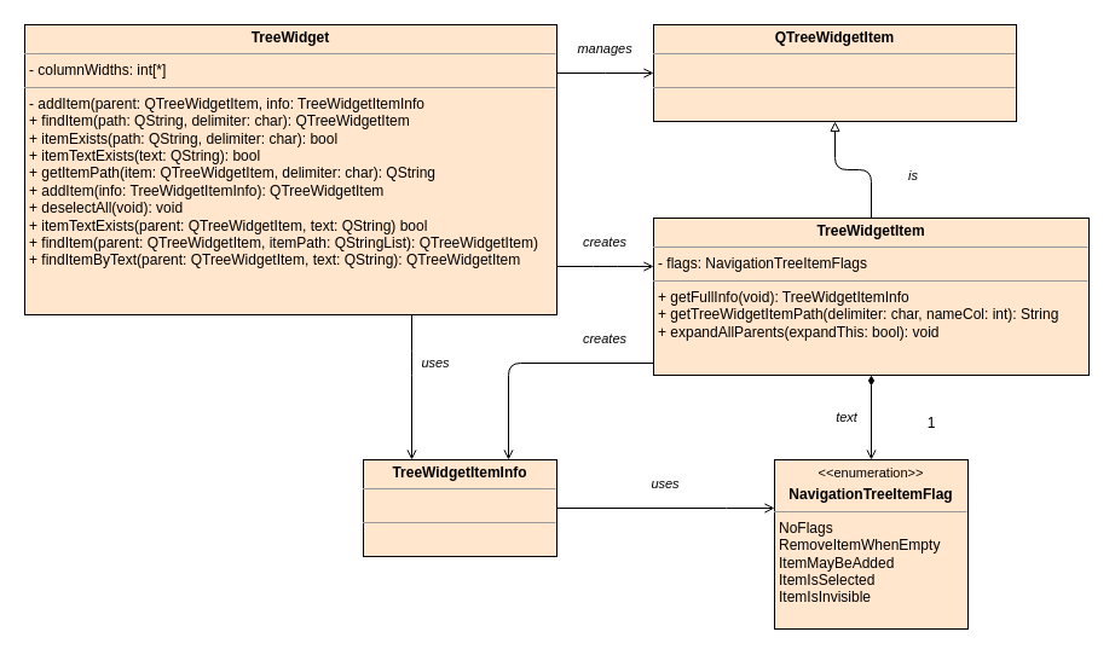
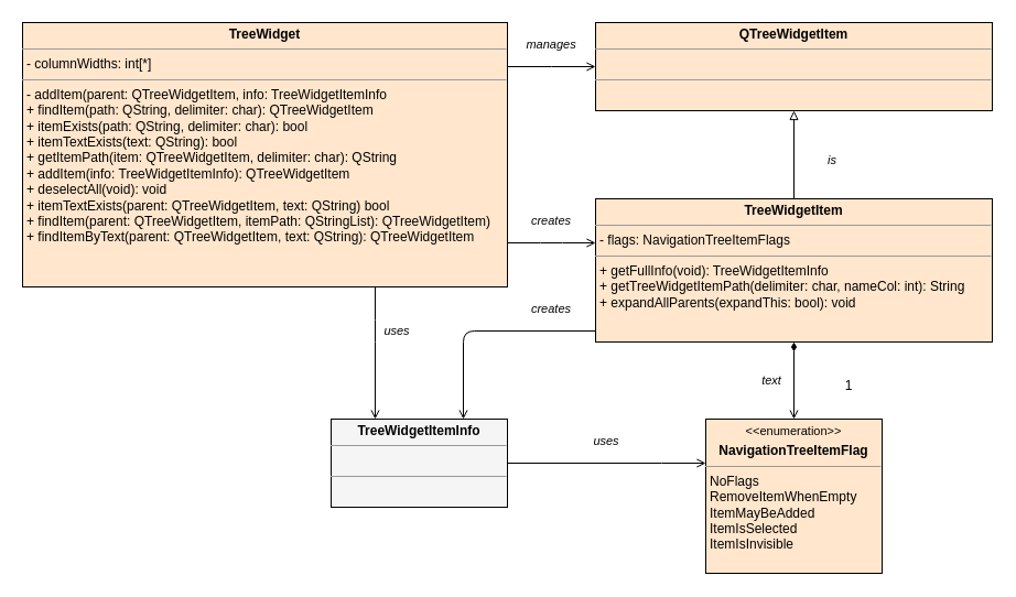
  <mxCell id="0" />
  <mxCell id="1" parent="0" />
  <mxCell id="2" style="edgeStyle=orthogonalEdgeStyle;rounded=1;orthogonalLoop=1;jettySize=auto;html=1;curved=0;endArrow=block;endFill=0;" edge="1" parent="1" source="5" target="10"><mxGeometry relative="1" as="geometry" /></mxCell>
  <mxCell id="3" style="edgeStyle=orthogonalEdgeStyle;rounded=1;orthogonalLoop=1;jettySize=auto;html=1;curved=0;endArrow=open;endFill=0;startArrow=none;startFill=0;" edge="1" parent="1" source="5" target="14"><mxGeometry relative="1" as="geometry"><Array as="points"><mxPoint x="420" y="300" /></Array></mxGeometry></mxCell>
  <mxCell id="4" style="edgeStyle=orthogonalEdgeStyle;rounded=0;orthogonalLoop=1;jettySize=auto;html=1;endArrow=open;endFill=0;startArrow=diamondThin;startFill=1;" edge="1" parent="1" source="5" target="18"><mxGeometry relative="1" as="geometry" /></mxCell>
  <mxCell id="5" value="&lt;p style=&quot;margin:0px;margin-top:4px;text-align:center;&quot;&gt;&lt;b&gt;TreeWidgetItem&lt;/b&gt;&lt;/p&gt;&lt;hr size=&quot;1&quot;&gt;&lt;p style=&quot;margin:0px;margin-left:4px;&quot;&gt;- flags:&amp;nbsp;NavigationTreeItemFlags&lt;/p&gt;&lt;hr size=&quot;1&quot;&gt;&lt;p style=&quot;margin:0px;margin-left:4px;&quot;&gt;+ getFullInfo(void): TreeWidgetItemInfo&lt;/p&gt;&lt;p style=&quot;margin:0px;margin-left:4px;&quot;&gt;+ getTreeWidgetItemPath(delimiter: char, nameCol: int): String&lt;/p&gt;&lt;p style=&quot;margin:0px;margin-left:4px;&quot;&gt;+ expandAllParents(expandThis: bool): void&lt;/p&gt;" style="verticalAlign=top;align=left;overflow=fill;fontSize=12;fontFamily=Helvetica;html=1;fillColor=#ffe6cc;strokeColor=#000000;" vertex="1" parent="1"><mxGeometry x="540" y="180" width="360" height="130" as="geometry" /></mxCell>
  <mxCell id="6" style="edgeStyle=orthogonalEdgeStyle;rounded=0;orthogonalLoop=1;jettySize=auto;html=1;endArrow=open;endFill=0;" edge="1" parent="1" source="9" target="10"><mxGeometry relative="1" as="geometry"><Array as="points"><mxPoint x="500" y="60" /><mxPoint x="500" y="60" /></Array></mxGeometry></mxCell>
  <mxCell id="7" style="edgeStyle=orthogonalEdgeStyle;rounded=1;orthogonalLoop=1;jettySize=auto;html=1;curved=0;endArrow=open;endFill=0;" edge="1" parent="1" source="9" target="5"><mxGeometry relative="1" as="geometry"><Array as="points"><mxPoint x="500" y="220" /><mxPoint x="500" y="220" /></Array></mxGeometry></mxCell>
  <mxCell id="8" style="edgeStyle=orthogonalEdgeStyle;rounded=1;orthogonalLoop=1;jettySize=auto;html=1;curved=0;endArrow=open;endFill=0;" edge="1" parent="1" source="9" target="14"><mxGeometry relative="1" as="geometry"><Array as="points"><mxPoint x="340" y="300" /><mxPoint x="340" y="300" /></Array></mxGeometry></mxCell>
  <mxCell id="9" value="&lt;p style=&quot;margin:0px;margin-top:4px;text-align:center;&quot;&gt;&lt;b&gt;TreeWidget&lt;/b&gt;&lt;/p&gt;&lt;hr size=&quot;1&quot;&gt;&lt;p style=&quot;margin:0px;margin-left:4px;&quot;&gt;- columnWidths: int[*]&lt;/p&gt;&lt;hr size=&quot;1&quot;&gt;&lt;p style=&quot;margin:0px;margin-left:4px;&quot;&gt;- addItem(parent: QTreeWidgetItem, info: TreeWidgetItemInfo&lt;/p&gt;&lt;p style=&quot;margin:0px;margin-left:4px;&quot;&gt;+&amp;nbsp;findItem(path: QString, delimiter: char): QTreeWidgetItem&lt;/p&gt;&lt;p style=&quot;margin:0px;margin-left:4px;&quot;&gt;+ itemExists(path: QString, delimiter: char): bool&lt;/p&gt;&lt;p style=&quot;margin:0px;margin-left:4px;&quot;&gt;+ itemTextExists(text: QString): bool&lt;/p&gt;&lt;p style=&quot;margin:0px;margin-left:4px;&quot;&gt;+ getItemPath(item: QTreeWidgetItem, delimiter: char): QString&lt;/p&gt;&lt;p style=&quot;margin:0px;margin-left:4px;&quot;&gt;+ addItem(info: TreeWidgetItemInfo): QTreeWidgetItem&lt;/p&gt;&lt;p style=&quot;margin:0px;margin-left:4px;&quot;&gt;+ deselectAll(void): void&lt;/p&gt;&lt;p style=&quot;margin:0px;margin-left:4px;&quot;&gt;+ itemTextExists(parent: QTreeWidgetItem, text: QString) bool&lt;/p&gt;&lt;p style=&quot;margin:0px;margin-left:4px;&quot;&gt;+ findItem(parent: QTreeWidgetItem, itemPath: QStringList): QTreeWidgetItem)&lt;/p&gt;&lt;p style=&quot;margin:0px;margin-left:4px;&quot;&gt;+ findItemByText(parent: QTreeWidgetItem, text: QString): QTreeWidgetItem&lt;/p&gt;" style="verticalAlign=top;align=left;overflow=fill;fontSize=12;fontFamily=Helvetica;html=1;fillColor=#ffe6cc;strokeColor=#000000;" vertex="1" parent="1"><mxGeometry x="20" y="20" width="440" height="240" as="geometry" /></mxCell>
- <mxCell id="10" value="&lt;p style=&quot;margin:0px;margin-top:4px;text-align:center;&quot;&gt;&lt;b&gt;QTreeWidgetItem&lt;/b&gt;&lt;/p&gt;&lt;hr size=&quot;1&quot;&gt;&lt;p style=&quot;margin:0px;margin-left:4px;&quot;&gt;&lt;br&gt;&lt;/p&gt;&lt;hr size=&quot;1&quot;&gt;&lt;p style=&quot;margin:0px;margin-left:4px;&quot;&gt;&amp;nbsp;&lt;/p&gt;" style="verticalAlign=top;align=left;overflow=fill;fontSize=12;fontFamily=Helvetica;html=1;fillColor=#ffe6cc;strokeColor=#000000;" vertex="1" parent="1"><mxGeometry x="540" y="20" width="300" height="80" as="geometry" /></mxCell>
+ <mxCell id="10" value="&lt;p style=&quot;margin:0px;margin-top:4px;text-align:center;&quot;&gt;&lt;b&gt;QTreeWidgetItem&lt;/b&gt;&lt;/p&gt;&lt;hr size=&quot;1&quot;&gt;&lt;p style=&quot;margin:0px;margin-left:4px;&quot;&gt;&lt;br&gt;&lt;/p&gt;&lt;hr size=&quot;1&quot;&gt;&lt;p style=&quot;margin:0px;margin-left:4px;&quot;&gt;&amp;nbsp;&lt;/p&gt;" style="verticalAlign=top;align=left;overflow=fill;fontSize=12;fontFamily=Helvetica;html=1;fillColor=#ffe6cc;strokeColor=#000000;" vertex="1" parent="1"><mxGeometry x="540" y="20" width="360" height="80" as="geometry" /></mxCell>
  <mxCell id="11" value="manages" style="text;html=1;align=center;verticalAlign=middle;whiteSpace=wrap;rounded=0;fontStyle=2;fontSize=11;connectable=0;allowArrows=0;" vertex="1" parent="1"><mxGeometry x="480" y="20" width="40" height="40" as="geometry" /></mxCell>
  <mxCell id="12" value="creates" style="text;html=1;align=center;verticalAlign=middle;whiteSpace=wrap;rounded=0;fontStyle=2;fontSize=11;connectable=0;allowArrows=0;" vertex="1" parent="1"><mxGeometry x="480" y="180" width="40" height="40" as="geometry" /></mxCell>
  <mxCell id="13" style="edgeStyle=orthogonalEdgeStyle;rounded=0;orthogonalLoop=1;jettySize=auto;html=1;endArrow=open;endFill=0;" edge="1" parent="1" source="14" target="18"><mxGeometry relative="1" as="geometry"><Array as="points"><mxPoint x="600" y="420" /><mxPoint x="600" y="420" /></Array></mxGeometry></mxCell>
- <mxCell id="14" value="&lt;p style=&quot;margin:0px;margin-top:4px;text-align:center;&quot;&gt;&lt;b&gt;TreeWidgetItemInfo&lt;/b&gt;&lt;/p&gt;&lt;hr size=&quot;1&quot;&gt;&lt;p style=&quot;margin:0px;margin-left:4px;&quot;&gt;&lt;br&gt;&lt;/p&gt;&lt;hr size=&quot;1&quot;&gt;&lt;p style=&quot;margin:0px;margin-left:4px;&quot;&gt;&amp;nbsp;&lt;/p&gt;" style="verticalAlign=top;align=left;overflow=fill;fontSize=12;fontFamily=Helvetica;html=1;fillColor=#ffe6cc;strokeColor=#000000;" vertex="1" parent="1"><mxGeometry x="300" y="380" width="160" height="80" as="geometry" /></mxCell>
+ <mxCell id="14" value="&lt;p style=&quot;margin:0px;margin-top:4px;text-align:center;&quot;&gt;&lt;b&gt;TreeWidgetItemInfo&lt;/b&gt;&lt;/p&gt;&lt;hr size=&quot;1&quot;&gt;&lt;p style=&quot;margin:0px;margin-left:4px;&quot;&gt;&lt;br&gt;&lt;/p&gt;&lt;hr size=&quot;1&quot;&gt;&lt;p style=&quot;margin:0px;margin-left:4px;&quot;&gt;&amp;nbsp;&lt;/p&gt;" style="verticalAlign=top;align=left;overflow=fill;fontSize=12;fontFamily=Helvetica;html=1;fillColor=#f5f5f5;strokeColor=#000000;" vertex="1" parent="1"><mxGeometry x="300" y="380" width="160" height="80" as="geometry" /></mxCell>
  <mxCell id="15" value="uses" style="text;html=1;align=center;verticalAlign=middle;whiteSpace=wrap;rounded=0;fontStyle=2;fontSize=11;connectable=0;allowArrows=0;" vertex="1" parent="1"><mxGeometry x="340" y="280" width="40" height="40" as="geometry" /></mxCell>
  <mxCell id="16" value="is" style="text;html=1;align=center;verticalAlign=middle;whiteSpace=wrap;rounded=0;fontStyle=2;fontSize=11;connectable=0;allowArrows=0;" vertex="1" parent="1"><mxGeometry x="735" y="125" width="40" height="40" as="geometry" /></mxCell>
  <mxCell id="17" value="creates" style="text;html=1;align=center;verticalAlign=middle;whiteSpace=wrap;rounded=0;fontStyle=2;fontSize=11;connectable=0;allowArrows=0;" vertex="1" parent="1"><mxGeometry x="480" y="260" width="40" height="40" as="geometry" /></mxCell>
  <mxCell id="18" value="&lt;p style=&quot;margin:0px;margin-top:4px;text-align:center;&quot;&gt;&lt;span style=&quot;background-color: initial;&quot;&gt;&lt;font style=&quot;font-size: 11px;&quot;&gt;&amp;lt;&amp;lt;enumeration&amp;gt;&amp;gt;&lt;/font&gt;&lt;/span&gt;&lt;/p&gt;&lt;p style=&quot;margin:0px;margin-top:4px;text-align:center;&quot;&gt;&lt;b&gt;NavigationTreeItemFlag&lt;/b&gt;&lt;/p&gt;&lt;hr size=&quot;1&quot;&gt;&lt;p style=&quot;margin:0px;margin-left:4px;&quot;&gt;NoFlags&lt;/p&gt;&lt;p style=&quot;margin:0px;margin-left:4px;&quot;&gt;RemoveItemWhenEmpty&lt;/p&gt;&lt;p style=&quot;margin:0px;margin-left:4px;&quot;&gt;ItemMayBeAdded&lt;/p&gt;&lt;p style=&quot;margin:0px;margin-left:4px;&quot;&gt;ItemIsSelected&lt;/p&gt;&lt;p style=&quot;margin:0px;margin-left:4px;&quot;&gt;ItemIsInvisible&lt;/p&gt;" style="verticalAlign=top;align=left;overflow=fill;fontSize=12;fontFamily=Helvetica;html=1;fillColor=#ffe6cc;strokeColor=#000000;rounded=0;fontColor=default;" vertex="1" parent="1"><mxGeometry x="640" y="380" width="160" height="140" as="geometry" /></mxCell>
  <mxCell id="19" value="uses" style="text;html=1;align=center;verticalAlign=middle;whiteSpace=wrap;rounded=0;fontStyle=2;fontSize=11;connectable=0;allowArrows=0;" vertex="1" parent="1"><mxGeometry x="530" y="380" width="40" height="40" as="geometry" /></mxCell>
  <mxCell id="20" value="text" style="text;html=1;align=center;verticalAlign=middle;whiteSpace=wrap;rounded=0;fontStyle=2;fontSize=11;connectable=0;allowArrows=0;" vertex="1" parent="1"><mxGeometry x="680" y="324.5" width="40" height="40" as="geometry" /></mxCell>
  <mxCell id="21" value="1" style="text;html=1;align=center;verticalAlign=middle;whiteSpace=wrap;rounded=0;connectable=0;allowArrows=0;" vertex="1" parent="1"><mxGeometry x="750" y="330" width="40" height="40" as="geometry" /></mxCell>
